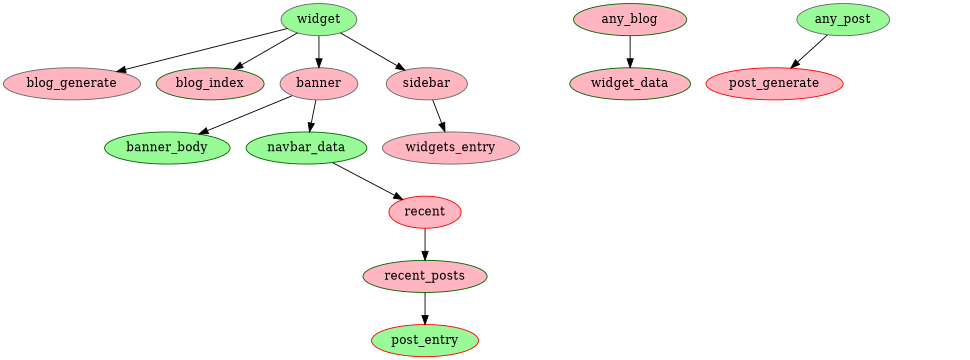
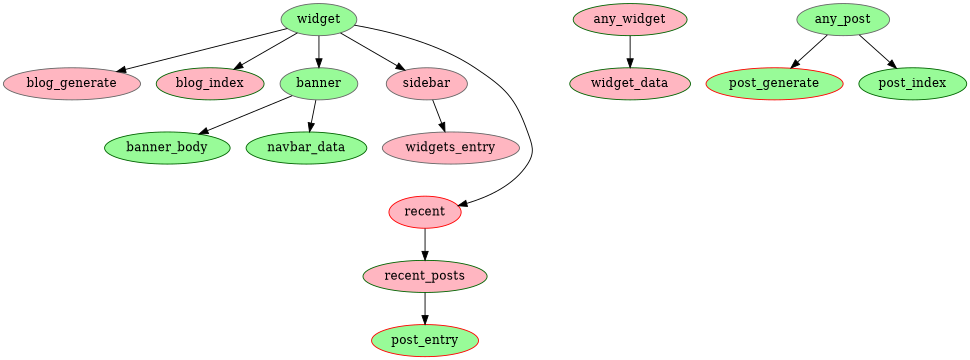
  digraph {
    node [color=darkgreen fillcolor=lightpink style=filled]
    n1 [color=gray40 fillcolor=palegreen label=widget]
    blog_generate [color=gray40]
    blog_index
-   banner [color=gray40]
+   banner [color=gray40 fillcolor=palegreen]
    sidebar [color=gray40]
    recent [color=red]
    banner_body [fillcolor=palegreen]
    navbar_data [fillcolor=palegreen]
    n9 [color=gray40 label=widgets_entry]
    recent_posts
    post_entry [color=red fillcolor=palegreen]
-   any_widget [label=any_blog]
+   any_widget
    widget_data
    any_post [color=gray40 fillcolor=palegreen]
-   post_generate [color=red]
+   post_generate [color=red fillcolor=palegreen]
+   post_index [fillcolor=palegreen]
    n1 -> blog_generate
    n1 -> blog_index
    n1 -> banner
    n1 -> sidebar
-   navbar_data -> recent
+   n1 -> recent
    banner -> banner_body
    banner -> navbar_data
    sidebar -> n9
    recent -> recent_posts
    recent_posts -> post_entry
    any_widget -> widget_data
    any_post -> post_generate
+   any_post -> post_index
  }
